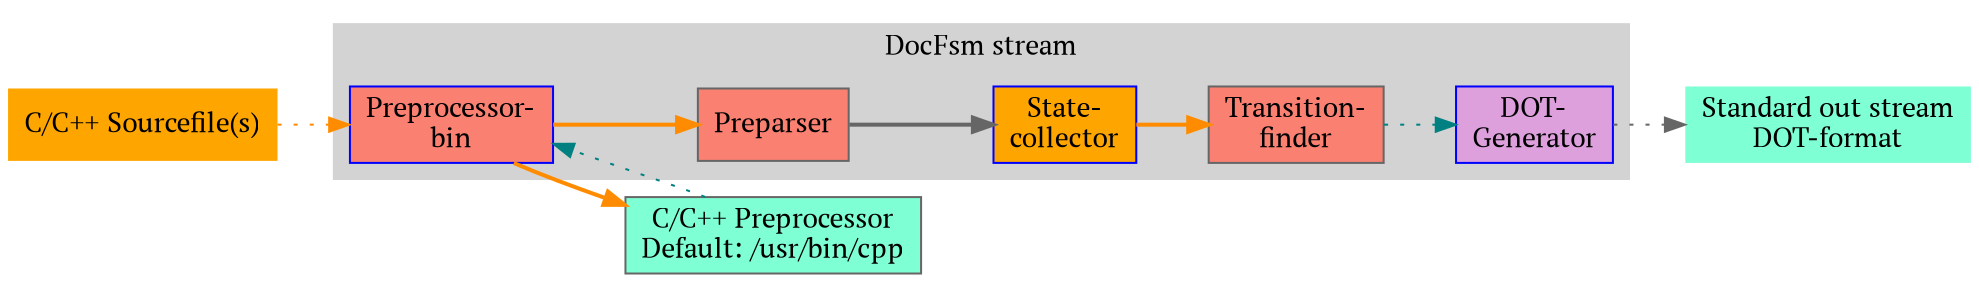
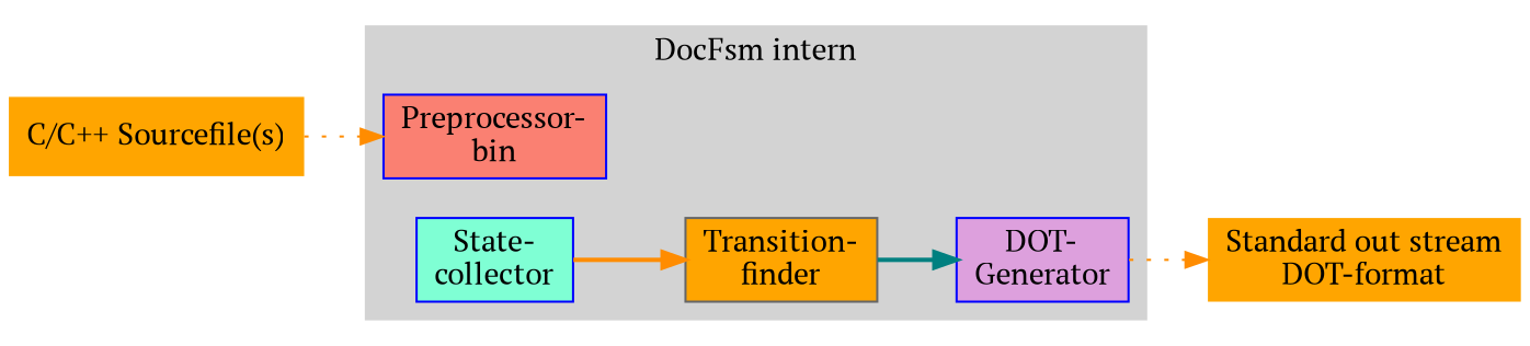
  digraph {
    fontname="PT Serif"
    rankdir=LR
    node [color=blue fillcolor=salmon fontname="PT Serif" shape=box style=filled]
    edge [color=darkorange fontname="PT Serif" style=bold]
    n1 [label="Preprocessor-\nbin"]
-   n2 [color=gray40 label=Preparser]
-   n3 [fillcolor=orange label="State-\ncollector"]
-   n4 [color=gray40 label="Transition-\nfinder"]
+   n3 [fillcolor=aquamarine label="State-\ncollector"]
+   n4 [color=gray40 fillcolor=orange label="Transition-\nfinder"]
    n5 [fillcolor=plum label="DOT-\nGenerator"]
-   n6 [color=gray40 fillcolor=aquamarine label="C/C++ Preprocessor\nDefault: /usr/bin/cpp"]
-   n7 [color=gray40 fillcolor=aquamarine label="Standard out stream\nDOT-format" shape=plaintext]
+   n7 [color=gray40 fillcolor=orange label="Standard out stream\nDOT-format" shape=plaintext]
    n8 [fillcolor=orange label="C/C++ Sourcefile(s)" shape=plaintext]
    subgraph cluster_1 {
      color=lightgrey
-     label="DocFsm stream"
+     label="DocFsm intern"
      style=filled
      n1
-     n2
      n3
      n4
      n5
    }
-   n1 -> n2
-   n1 -> n6
-   n2 -> n3 [color=gray40]
    n3 -> n4
-   n4 -> n5 [color=teal style=dotted]
-   n5 -> n7 [color=gray40 style=dotted]
-   n6 -> n1 [color=teal style=dotted]
+   n4 -> n5 [color=teal]
+   n5 -> n7 [style=dotted]
    n8 -> n1 [style=dotted]
  }
